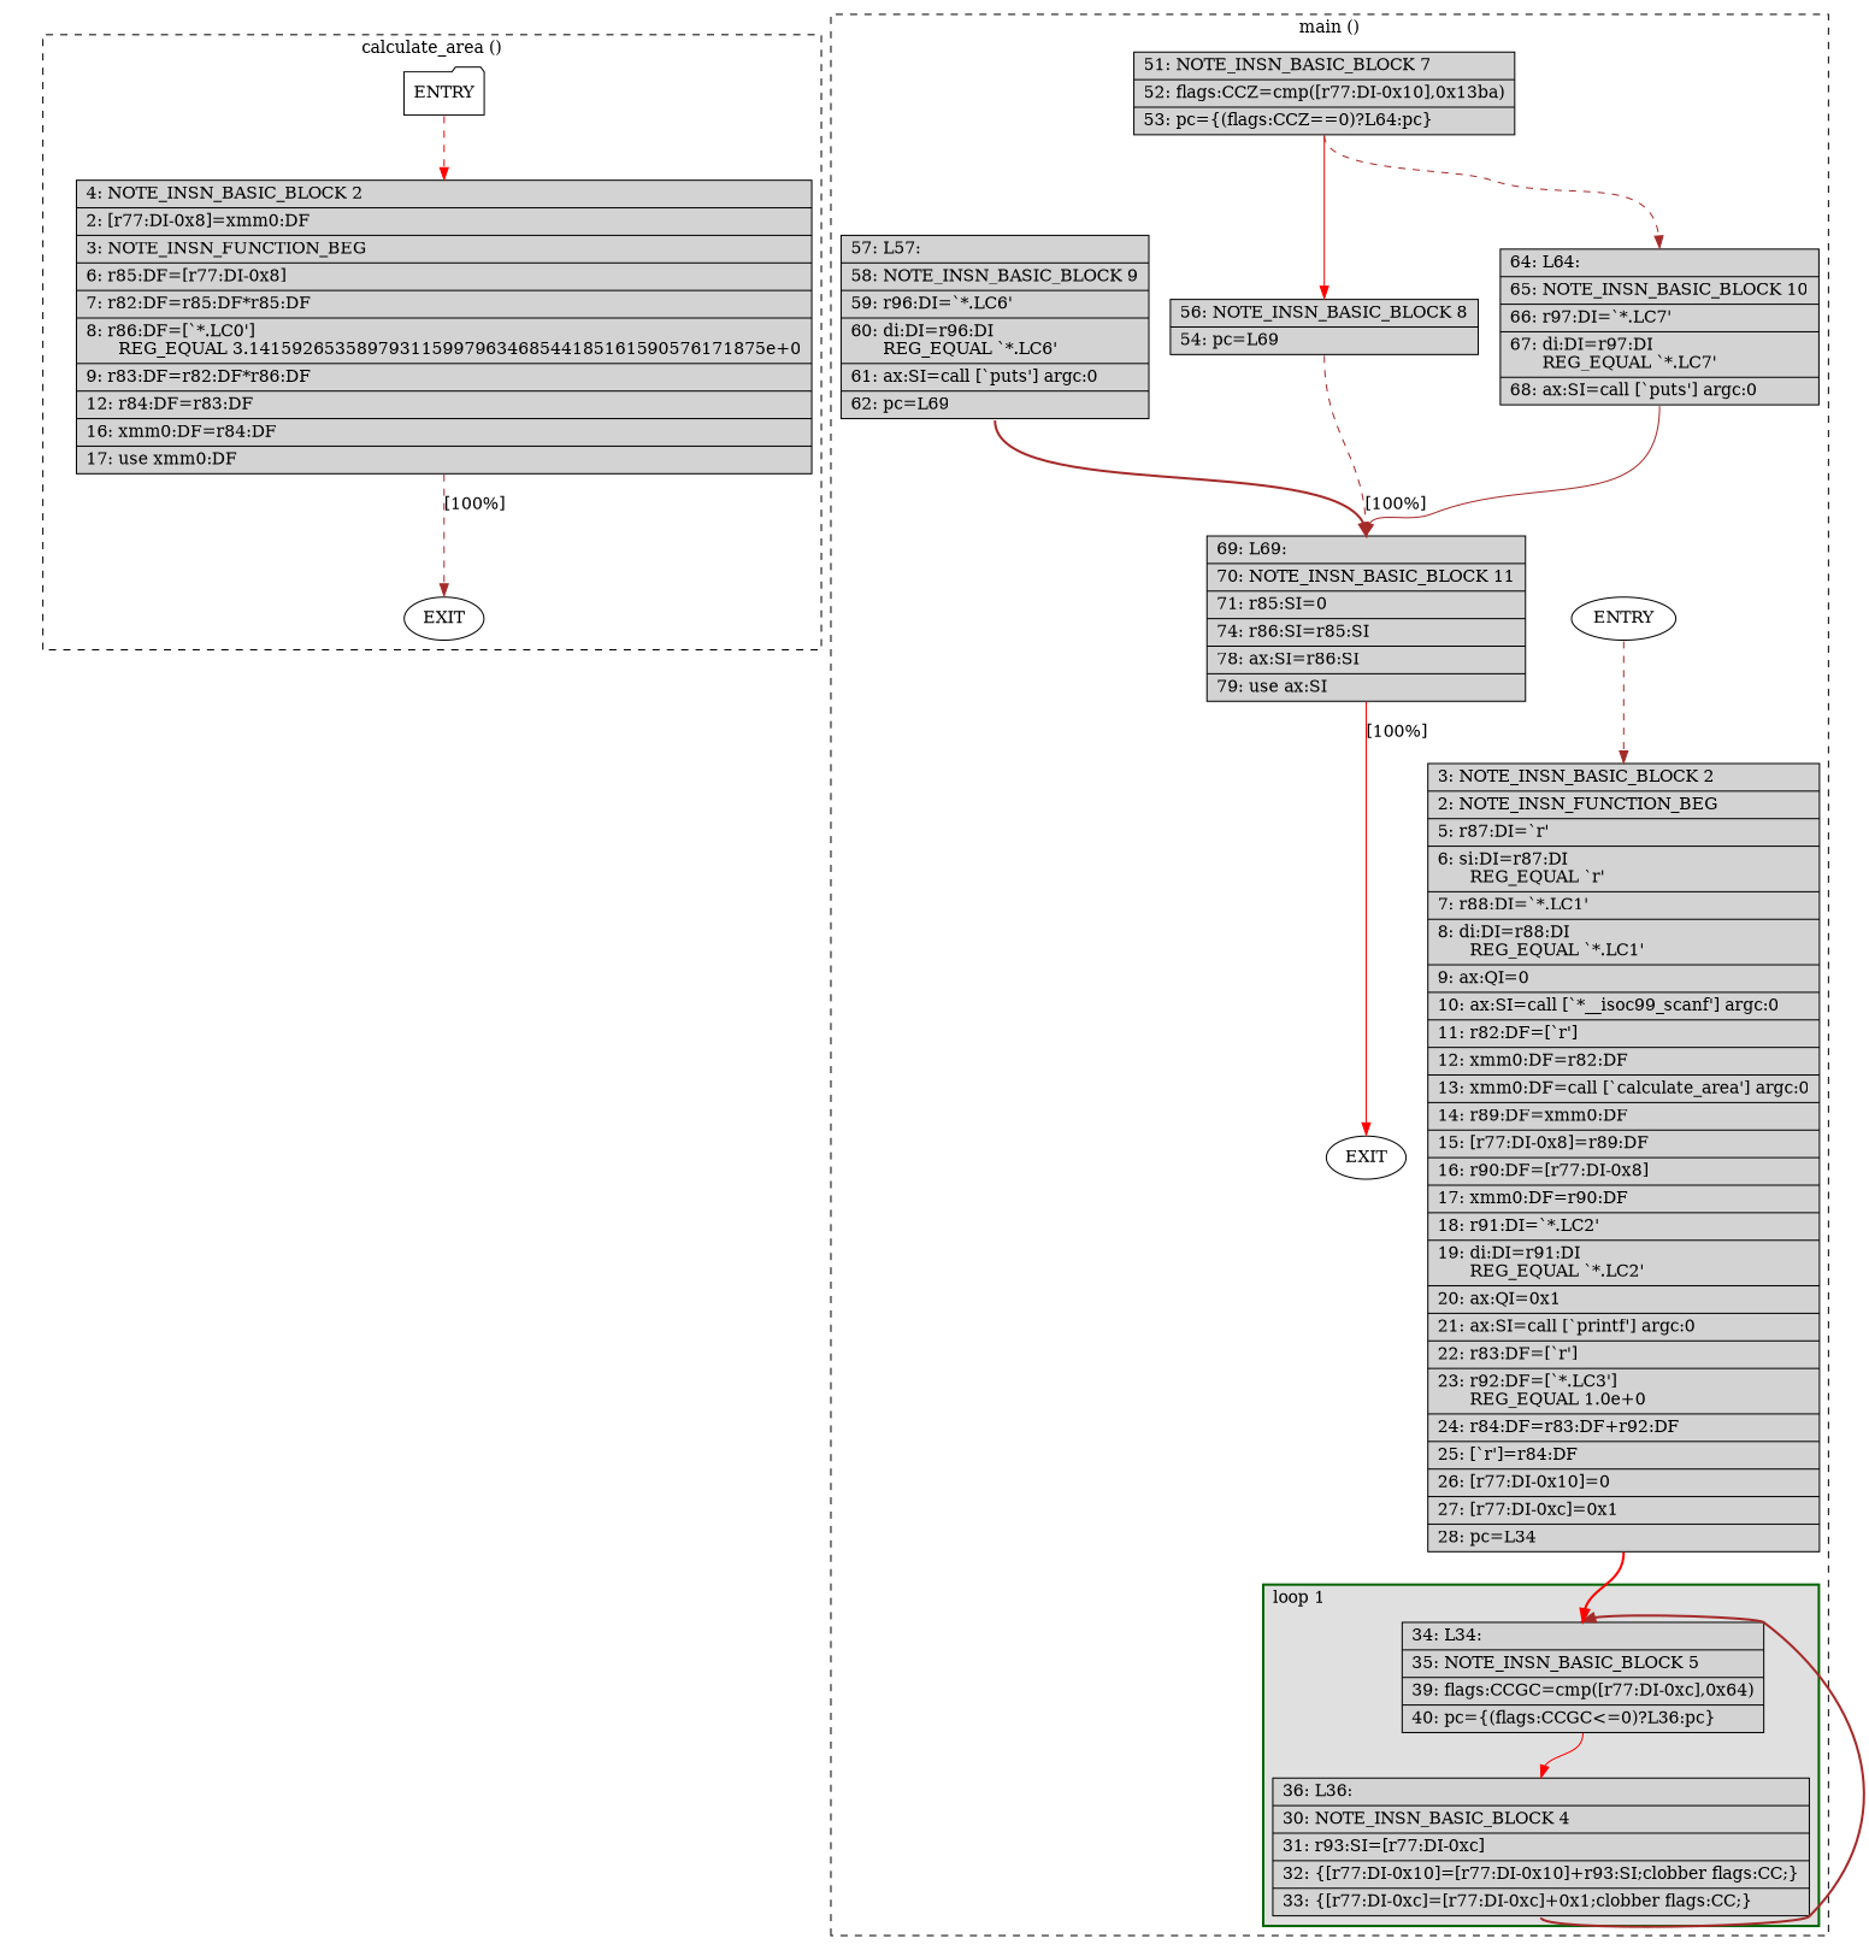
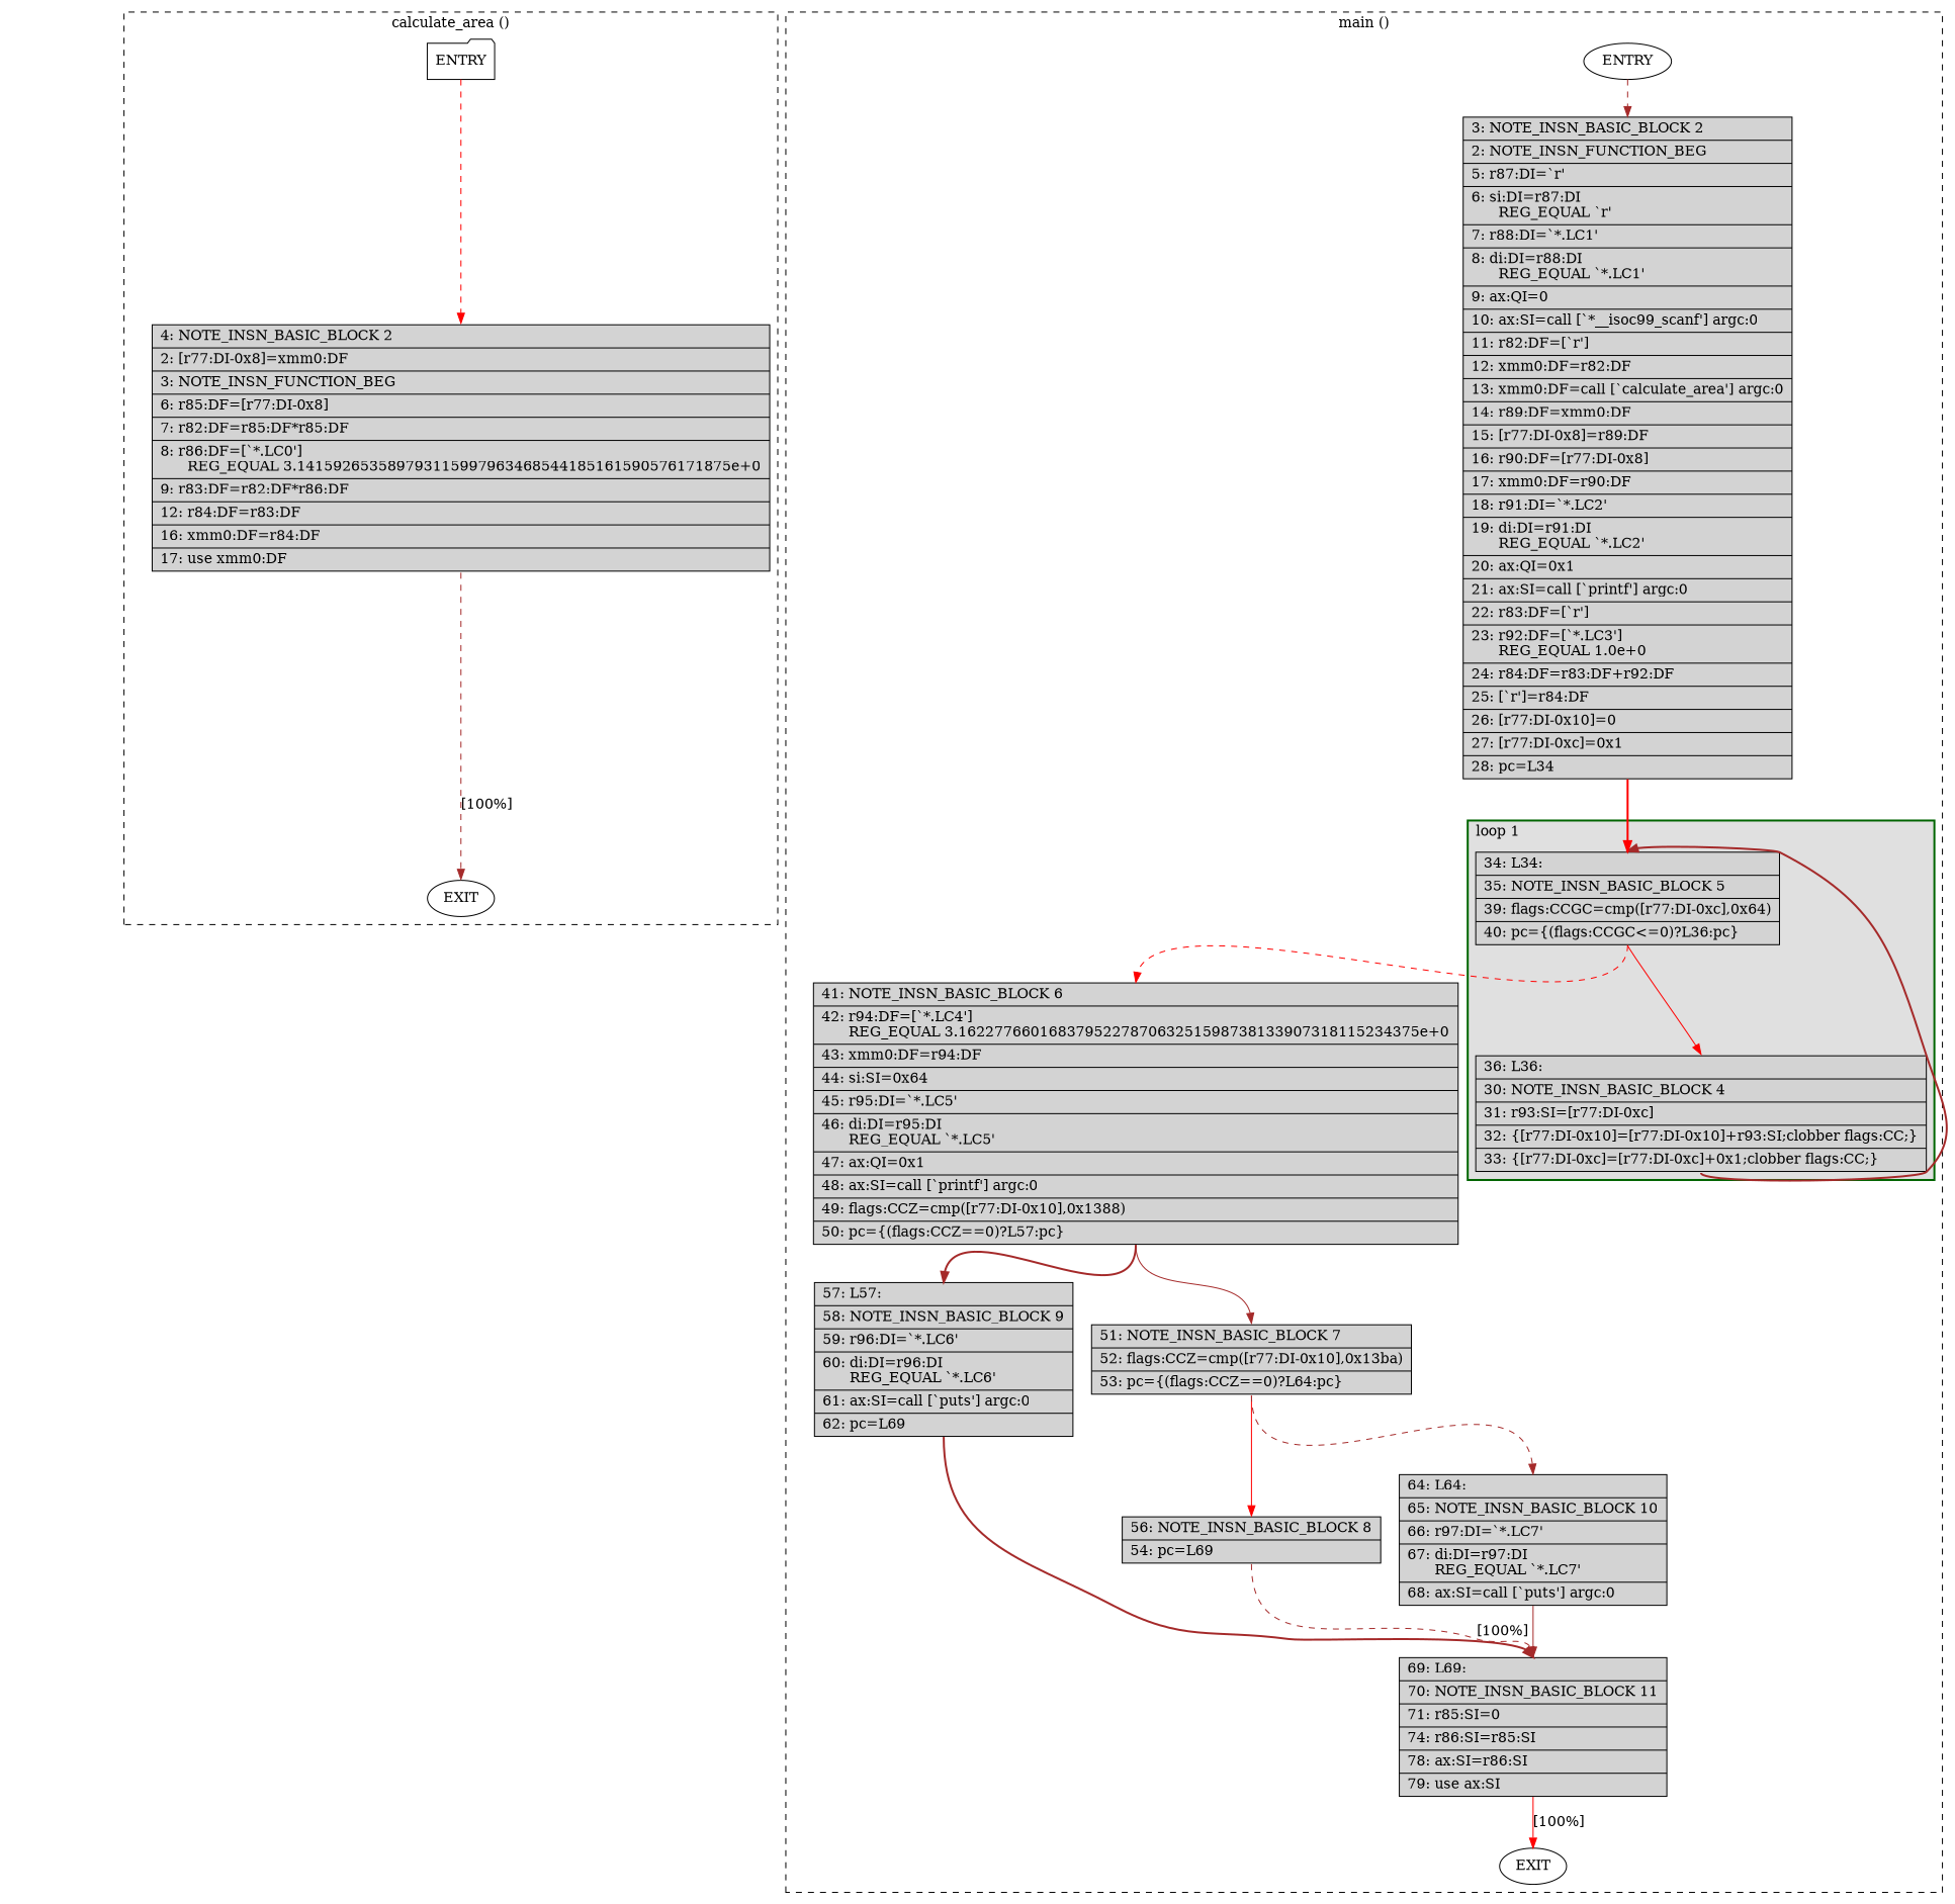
  digraph {
    node [fillcolor=lightgrey shape=record style=filled]
    edge [constraint=true headport=n style=dashed tailport=s color=brown weight=100]
    n1 [fillcolor=white label=ENTRY shape=folder]
    n2 [fillcolor=white label=EXIT shape=ellipse]
    n3 [label="{\ \ \ \ 4:\ NOTE_INSN_BASIC_BLOCK\ 2\l|\ \ \ \ 2:\ [r77:DI-0x8]=xmm0:DF\l|\ \ \ \ 3:\ NOTE_INSN_FUNCTION_BEG\l|\ \ \ \ 6:\ r85:DF=[r77:DI-0x8]\l|\ \ \ \ 7:\ r82:DF=r85:DF*r85:DF\l|\ \ \ \ 8:\ r86:DF=[`*.LC0']\l\ \ \ \ \ \ REG_EQUAL\ 3.141592653589793115997963468544185161590576171875e+0\l|\ \ \ \ 9:\ r83:DF=r82:DF*r86:DF\l|\ \ \ 12:\ r84:DF=r83:DF\l|\ \ \ 16:\ xmm0:DF=r84:DF\l|\ \ \ 17:\ use\ xmm0:DF\l}"]
    n4 [label="{\ \ \ 34:\ L34:\l|\ \ \ 35:\ NOTE_INSN_BASIC_BLOCK\ 5\l|\ \ \ 39:\ flags:CCGC=cmp([r77:DI-0xc],0x64)\l|\ \ \ 40:\ pc=\{(flags:CCGC\<=0)?L36:pc\}\l}"]
    n5 [label="{\ \ \ 36:\ L36:\l|\ \ \ 30:\ NOTE_INSN_BASIC_BLOCK\ 4\l|\ \ \ 31:\ r93:SI=[r77:DI-0xc]\l|\ \ \ 32:\ \{[r77:DI-0x10]=[r77:DI-0x10]+r93:SI;clobber\ flags:CC;\}\l|\ \ \ 33:\ \{[r77:DI-0xc]=[r77:DI-0xc]+0x1;clobber\ flags:CC;\}\l}"]
+   n6 [label="{\ \ \ 41:\ NOTE_INSN_BASIC_BLOCK\ 6\l|\ \ \ 42:\ r94:DF=[`*.LC4']\l\ \ \ \ \ \ REG_EQUAL\ 3.162277660168379522787063251598738133907318115234375e+0\l|\ \ \ 43:\ xmm0:DF=r94:DF\l|\ \ \ 44:\ si:SI=0x64\l|\ \ \ 45:\ r95:DI=`*.LC5'\l|\ \ \ 46:\ di:DI=r95:DI\l\ \ \ \ \ \ REG_EQUAL\ `*.LC5'\l|\ \ \ 47:\ ax:QI=0x1\l|\ \ \ 48:\ ax:SI=call\ [`printf']\ argc:0\l|\ \ \ 49:\ flags:CCZ=cmp([r77:DI-0x10],0x1388)\l|\ \ \ 50:\ pc=\{(flags:CCZ==0)?L57:pc\}\l}"]
    n7 [fillcolor=white label=ENTRY shape=ellipse]
    n8 [fillcolor=white label=EXIT shape=ellipse]
    n9 [label="{\ \ \ \ 3:\ NOTE_INSN_BASIC_BLOCK\ 2\l|\ \ \ \ 2:\ NOTE_INSN_FUNCTION_BEG\l|\ \ \ \ 5:\ r87:DI=`r'\l|\ \ \ \ 6:\ si:DI=r87:DI\l\ \ \ \ \ \ REG_EQUAL\ `r'\l|\ \ \ \ 7:\ r88:DI=`*.LC1'\l|\ \ \ \ 8:\ di:DI=r88:DI\l\ \ \ \ \ \ REG_EQUAL\ `*.LC1'\l|\ \ \ \ 9:\ ax:QI=0\l|\ \ \ 10:\ ax:SI=call\ [`*__isoc99_scanf']\ argc:0\l|\ \ \ 11:\ r82:DF=[`r']\l|\ \ \ 12:\ xmm0:DF=r82:DF\l|\ \ \ 13:\ xmm0:DF=call\ [`calculate_area']\ argc:0\l|\ \ \ 14:\ r89:DF=xmm0:DF\l|\ \ \ 15:\ [r77:DI-0x8]=r89:DF\l|\ \ \ 16:\ r90:DF=[r77:DI-0x8]\l|\ \ \ 17:\ xmm0:DF=r90:DF\l|\ \ \ 18:\ r91:DI=`*.LC2'\l|\ \ \ 19:\ di:DI=r91:DI\l\ \ \ \ \ \ REG_EQUAL\ `*.LC2'\l|\ \ \ 20:\ ax:QI=0x1\l|\ \ \ 21:\ ax:SI=call\ [`printf']\ argc:0\l|\ \ \ 22:\ r83:DF=[`r']\l|\ \ \ 23:\ r92:DF=[`*.LC3']\l\ \ \ \ \ \ REG_EQUAL\ 1.0e+0\l|\ \ \ 24:\ r84:DF=r83:DF+r92:DF\l|\ \ \ 25:\ [`r']=r84:DF\l|\ \ \ 26:\ [r77:DI-0x10]=0\l|\ \ \ 27:\ [r77:DI-0xc]=0x1\l|\ \ \ 28:\ pc=L34\l}"]
    n10 [label="{\ \ \ 51:\ NOTE_INSN_BASIC_BLOCK\ 7\l|\ \ \ 52:\ flags:CCZ=cmp([r77:DI-0x10],0x13ba)\l|\ \ \ 53:\ pc=\{(flags:CCZ==0)?L64:pc\}\l}"]
    n11 [label="{\ \ \ 57:\ L57:\l|\ \ \ 58:\ NOTE_INSN_BASIC_BLOCK\ 9\l|\ \ \ 59:\ r96:DI=`*.LC6'\l|\ \ \ 60:\ di:DI=r96:DI\l\ \ \ \ \ \ REG_EQUAL\ `*.LC6'\l|\ \ \ 61:\ ax:SI=call\ [`puts']\ argc:0\l|\ \ \ 62:\ pc=L69\l}"]
    n12 [label="{\ \ \ 56:\ NOTE_INSN_BASIC_BLOCK\ 8\l|\ \ \ 54:\ pc=L69\l}"]
    n13 [label="{\ \ \ 64:\ L64:\l|\ \ \ 65:\ NOTE_INSN_BASIC_BLOCK\ 10\l|\ \ \ 66:\ r97:DI=`*.LC7'\l|\ \ \ 67:\ di:DI=r97:DI\l\ \ \ \ \ \ REG_EQUAL\ `*.LC7'\l|\ \ \ 68:\ ax:SI=call\ [`puts']\ argc:0\l}"]
    n14 [label="{\ \ \ 69:\ L69:\l|\ \ \ 70:\ NOTE_INSN_BASIC_BLOCK\ 11\l|\ \ \ 71:\ r85:SI=0\l|\ \ \ 74:\ r86:SI=r85:SI\l|\ \ \ 78:\ ax:SI=r86:SI\l|\ \ \ 79:\ use\ ax:SI\l}"]
    subgraph cluster_1 {
      color=black
      label="calculate_area ()"
      style=dashed
      n1
      n2
      n3
    }
    subgraph cluster_2 {
      color=black
      label="main ()"
      style=dashed
+     n6
      n7
      n8
      n9
      n10
      n11
      n12
      n13
      n14
      subgraph cluster_3 {
        color=darkgreen
        fillcolor=grey88
        label="loop 1"
        labeljust=l
        penwidth=2
        style=filled
        n4
        n5
      }
    }
    n1 -> n2 [style=invis color="" weight=""]
    n1 -> n3 [color=red]
    n3 -> n2 [label="[100%]"]
    n4 -> n5 [color=red style=solid weight=10]
+   n4 -> n6 [color=red]
    n5 -> n4 [constraint=false style=bold weight=10]
+   n6 -> n10 [style=solid]
+   n6 -> n11 [style=bold weight=10]
    n7 -> n8 [style=invis color="" weight=""]
    n7 -> n9
    n9 -> n4 [color=red style=bold weight=10]
    n10 -> n12 [color=red style=solid]
    n10 -> n13 [weight=10]
    n11 -> n14 [style=bold weight=10]
    n12 -> n14 [label="[100%]" weight=10]
    n13 -> n14 [style=solid]
    n14 -> n8 [color=red label="[100%]" style=solid]
  }
